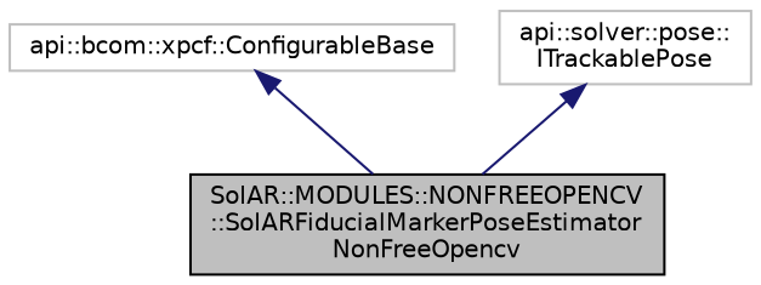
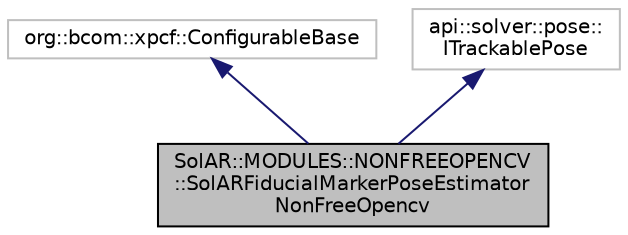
  digraph {
    node [color=grey75 fillcolor=white fontname=Helvetica fontsize=10 shape=record style=filled]
    edge [color=midnightblue dir=back fontname=Helvetica fontsize=10 labelfontname=Helvetica labelfontsize=10 style=solid]
    n1 [color=black fillcolor=grey75 fontcolor=black height=0.2 label="SolAR::MODULES::NONFREEOPENCV\l::SolARFiducialMarkerPoseEstimator\lNonFreeOpencv" width=0.4]
-   n2 [height=0.2 label="api::bcom::xpcf::ConfigurableBase" width=0.4]
+   n2 [height=0.2 label="org::bcom::xpcf::ConfigurableBase" width=0.4]
    n3 [height=0.2 label="api::solver::pose::\lITrackablePose" width=0.4]
    n2 -> n1
    n3 -> n1
  }
